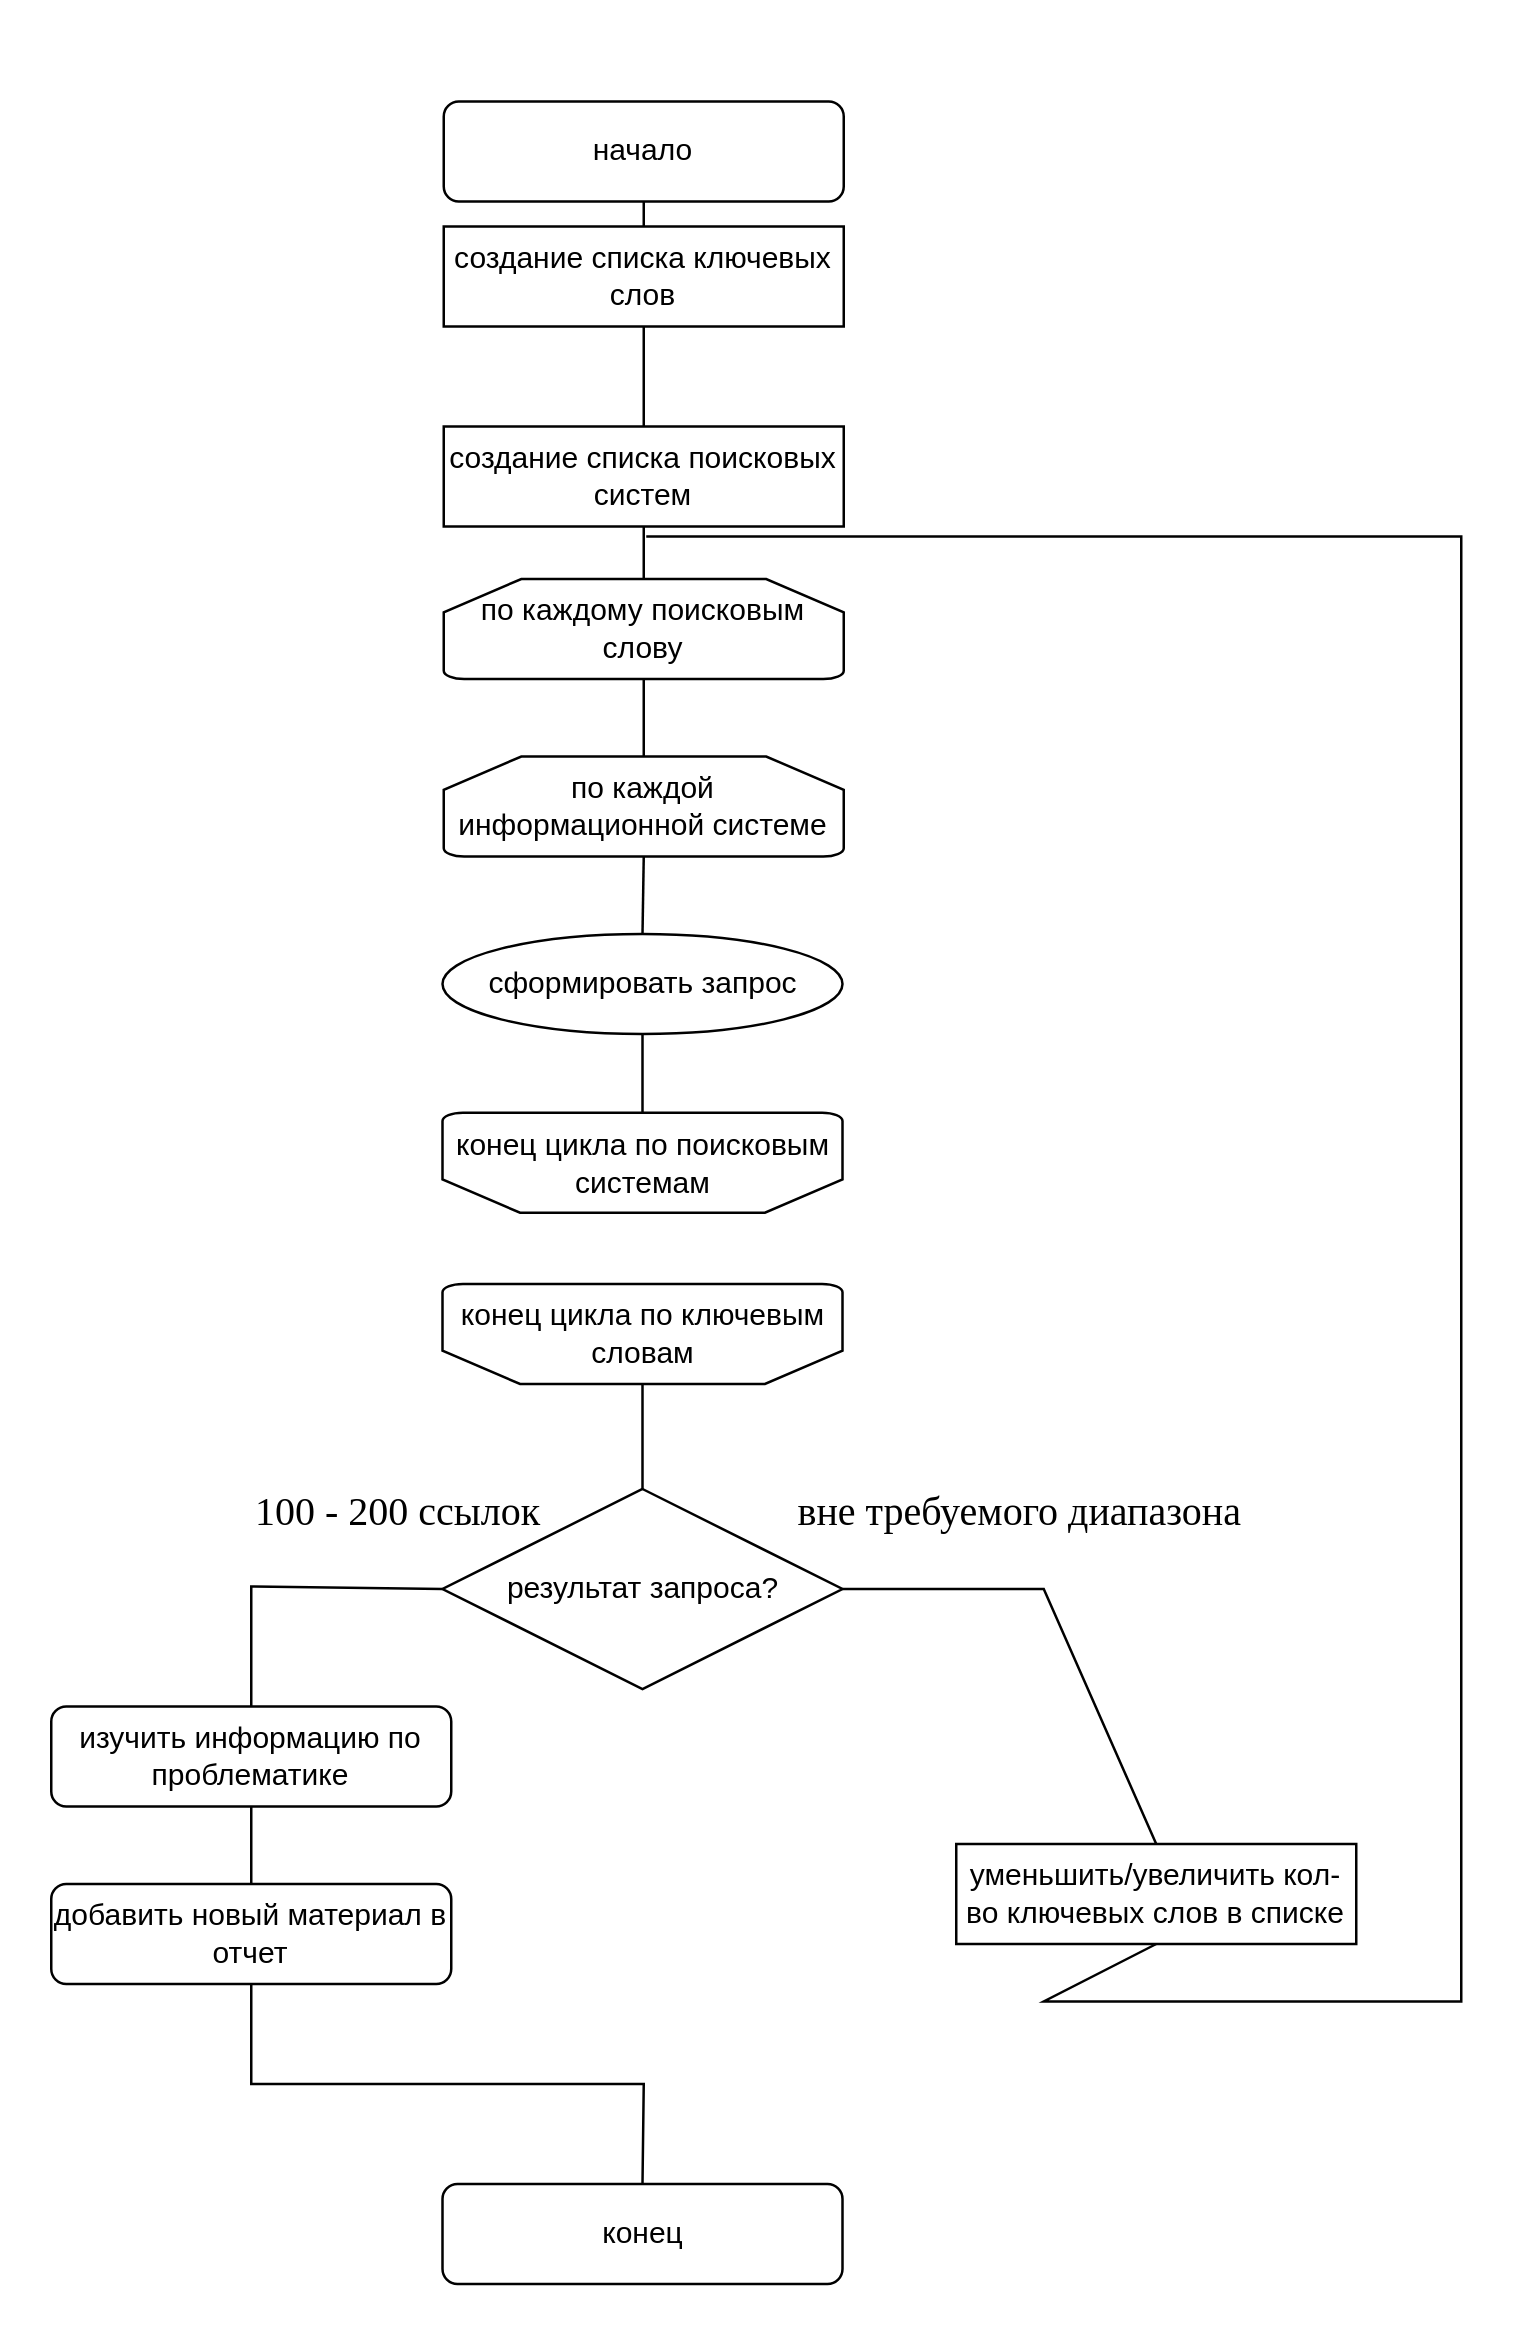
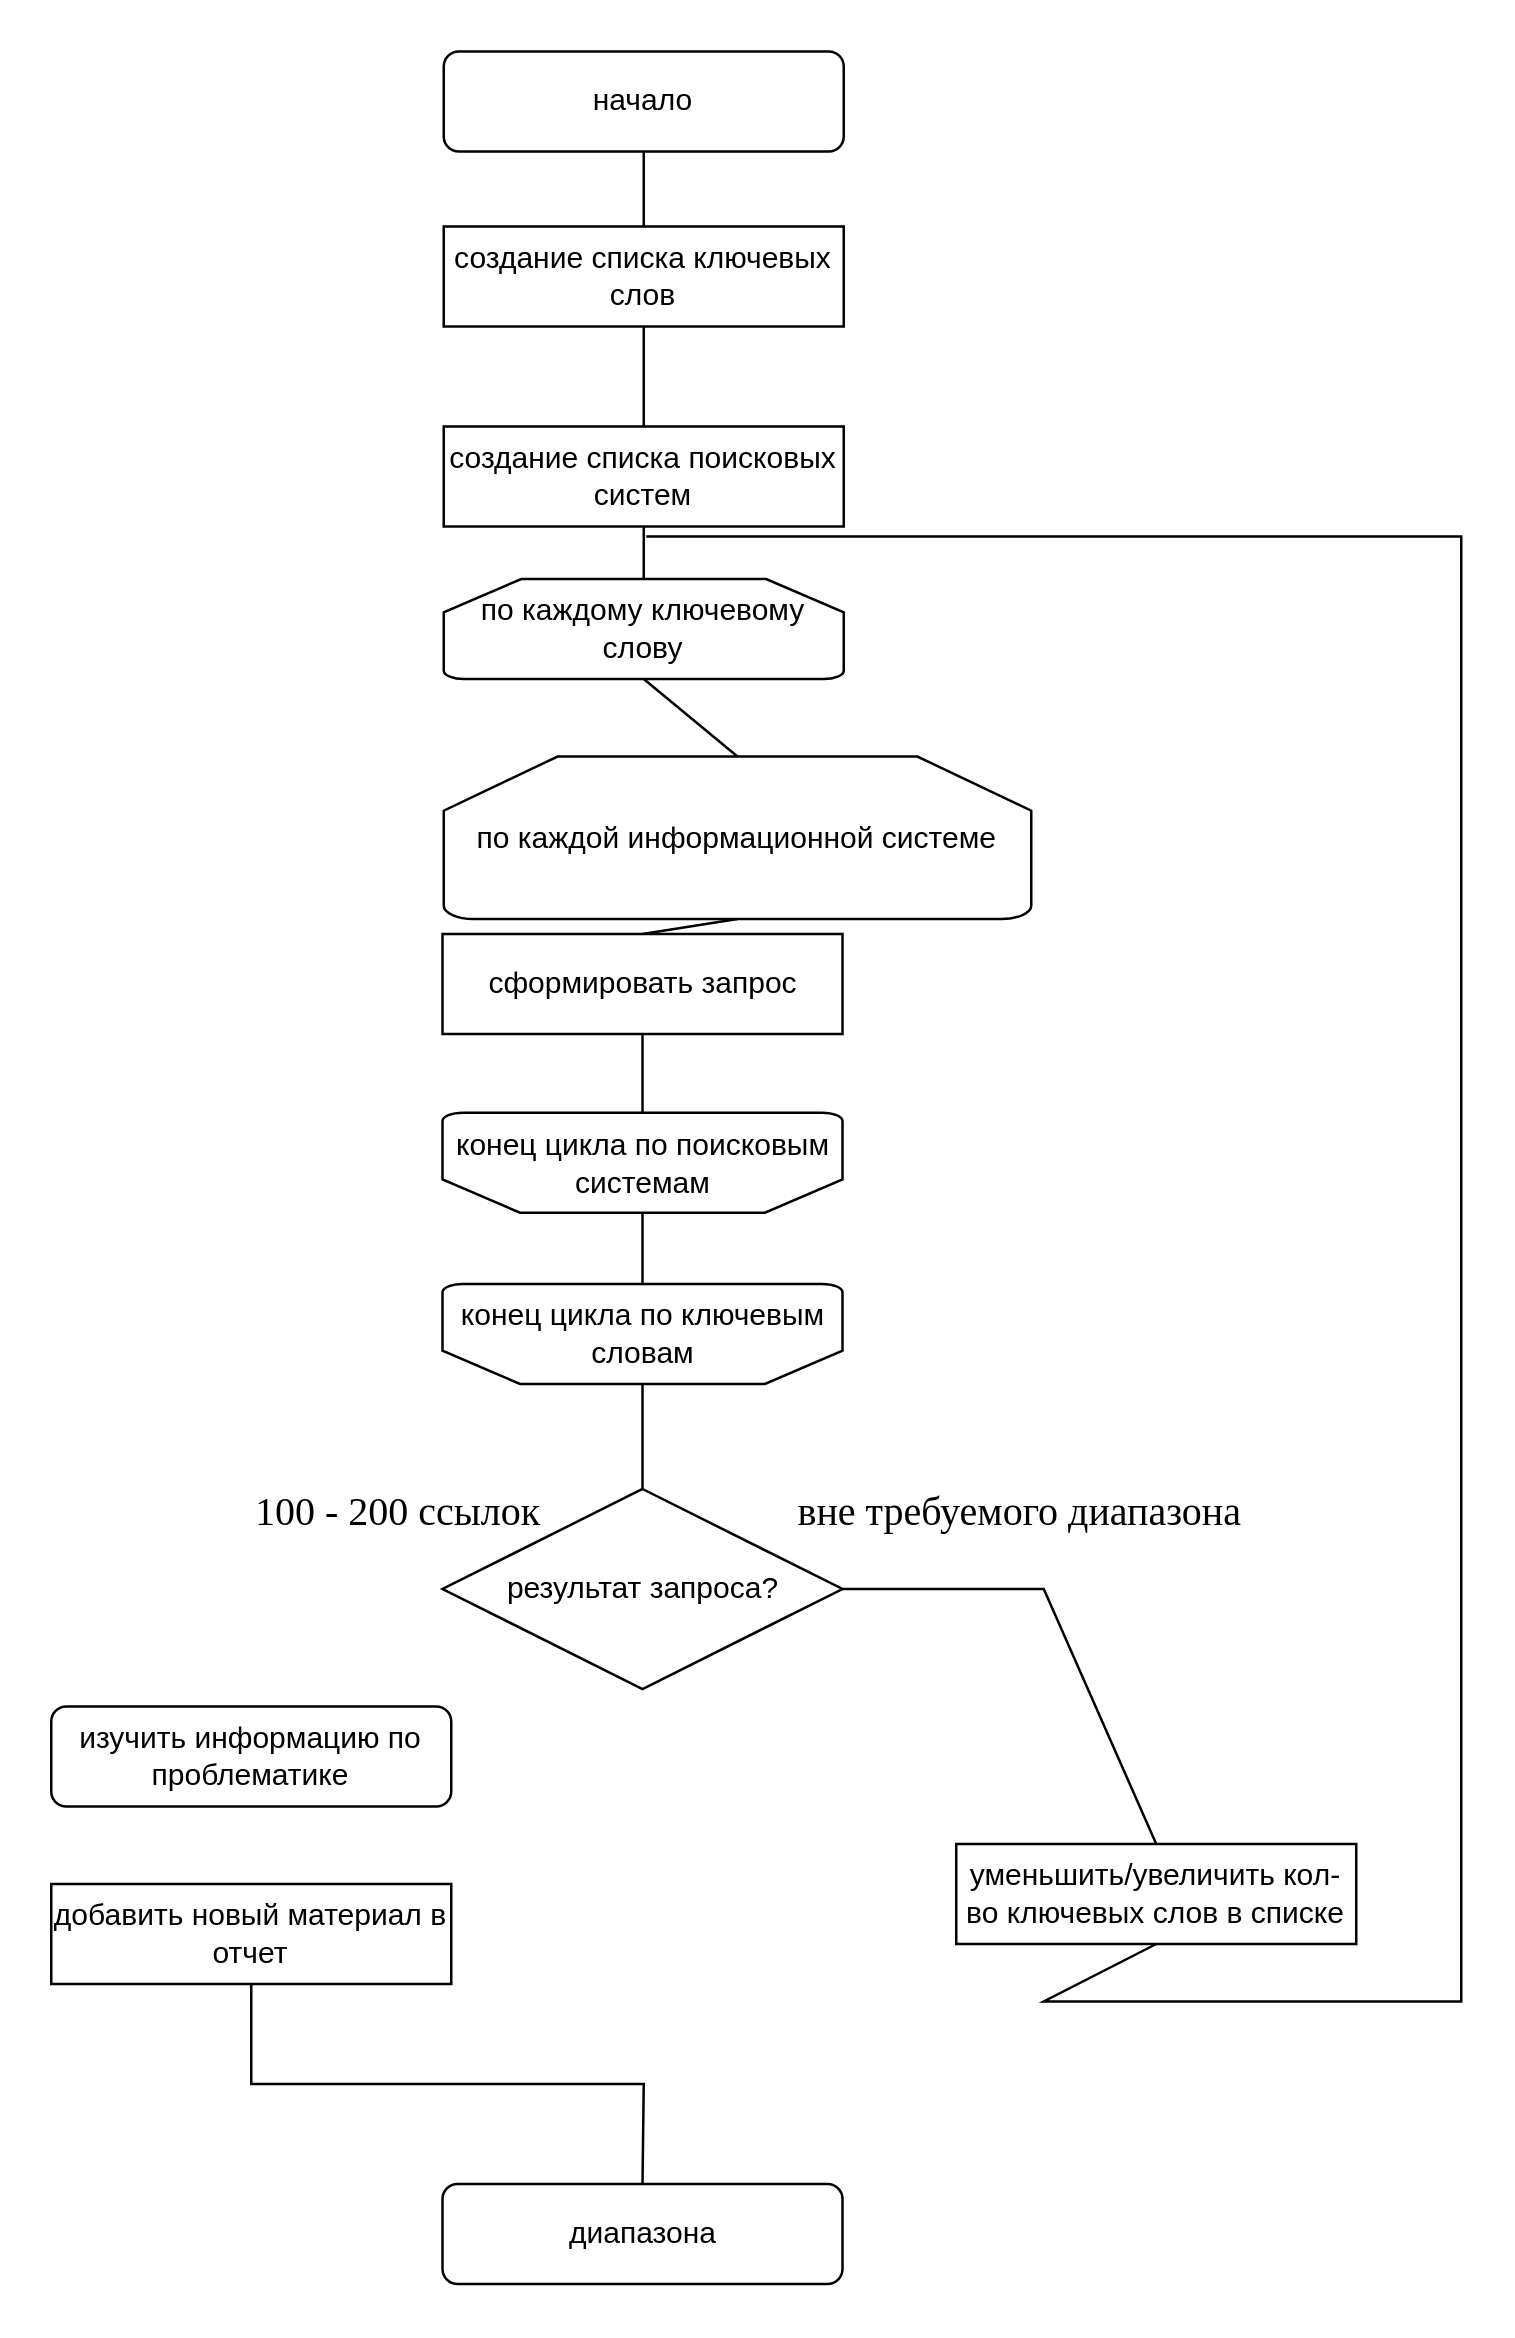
  <mxCell id="0" />
  <mxCell id="1" parent="0" />
  <mxCell id="2" style="edgeStyle=none;rounded=0;orthogonalLoop=1;jettySize=auto;html=1;exitX=0.5;exitY=1;exitDx=0;exitDy=0;entryX=0.5;entryY=0;entryDx=0;entryDy=0;startArrow=none;startFill=0;endArrow=none;endFill=0;" edge="1" parent="1" source="3" target="5"><mxGeometry relative="1" as="geometry" /></mxCell>
- <mxCell id="3" value="начало" style="rounded=1;whiteSpace=wrap;html=1;strokeWidth=1;gradientColor=none;gradientDirection=north;glass=0;shadow=0;comic=0;flipV=0;flipH=1;" vertex="1" parent="1"><mxGeometry x="177" y="40" width="160" height="40" as="geometry" /></mxCell>
+ <mxCell id="3" value="начало" style="rounded=1;whiteSpace=wrap;html=1;strokeWidth=1;gradientColor=none;gradientDirection=north;glass=0;shadow=0;comic=0;flipV=0;flipH=1;" vertex="1" parent="1"><mxGeometry x="177" y="20" width="160" height="40" as="geometry" /></mxCell>
  <mxCell id="4" style="edgeStyle=none;rounded=0;orthogonalLoop=1;jettySize=auto;html=1;exitX=0.5;exitY=1;exitDx=0;exitDy=0;entryX=0.5;entryY=0;entryDx=0;entryDy=0;startArrow=none;startFill=0;endArrow=none;endFill=0;" edge="1" parent="1" source="5" target="7"><mxGeometry relative="1" as="geometry" /></mxCell>
  <mxCell id="5" value="создание списка ключевых слов" style="rounded=0;whiteSpace=wrap;html=1;shadow=0;glass=0;comic=0;strokeWidth=1;gradientColor=none;" vertex="1" parent="1"><mxGeometry x="177" y="90" width="160" height="40" as="geometry" /></mxCell>
  <mxCell id="6" style="edgeStyle=none;rounded=0;orthogonalLoop=1;jettySize=auto;html=1;exitX=0.5;exitY=1;exitDx=0;exitDy=0;entryX=0.5;entryY=0;entryDx=0;entryDy=0;entryPerimeter=0;startArrow=none;startFill=0;endArrow=none;endFill=0;" edge="1" parent="1" source="7" target="9"><mxGeometry relative="1" as="geometry" /></mxCell>
  <mxCell id="7" value="создание списка поисковых систем" style="rounded=0;whiteSpace=wrap;html=1;shadow=0;glass=0;comic=0;strokeWidth=1;gradientColor=none;" vertex="1" parent="1"><mxGeometry x="177" y="170" width="160" height="40" as="geometry" /></mxCell>
  <mxCell id="8" style="rounded=0;orthogonalLoop=1;jettySize=auto;html=1;exitX=0.5;exitY=1;exitDx=0;exitDy=0;exitPerimeter=0;entryX=0.5;entryY=0;entryDx=0;entryDy=0;entryPerimeter=0;startArrow=none;startFill=0;endArrow=none;endFill=0;" edge="1" parent="1" source="9" target="11"><mxGeometry relative="1" as="geometry" /></mxCell>
- <mxCell id="9" value="по каждому поисковым слову" style="strokeWidth=1;html=1;shape=mxgraph.flowchart.loop_limit;whiteSpace=wrap;rounded=1;shadow=0;glass=0;comic=0;gradientColor=none;direction=east;" vertex="1" parent="1"><mxGeometry x="177" y="231" width="160" height="40" as="geometry" /></mxCell>
+ <mxCell id="9" value="по каждому ключевому слову" style="strokeWidth=1;html=1;shape=mxgraph.flowchart.loop_limit;whiteSpace=wrap;rounded=1;shadow=0;glass=0;comic=0;gradientColor=none;direction=east;" vertex="1" parent="1"><mxGeometry x="177" y="231" width="160" height="40" as="geometry" /></mxCell>
  <mxCell id="10" style="edgeStyle=none;rounded=0;orthogonalLoop=1;jettySize=auto;html=1;exitX=0.5;exitY=1;exitDx=0;exitDy=0;exitPerimeter=0;entryX=0.5;entryY=0;entryDx=0;entryDy=0;startArrow=none;startFill=0;endArrow=none;endFill=0;fontFamily=Times New Roman;" edge="1" parent="1" source="11" target="28"><mxGeometry relative="1" as="geometry" /></mxCell>
- <mxCell id="11" value="по каждой информационной системе" style="strokeWidth=1;html=1;shape=mxgraph.flowchart.loop_limit;whiteSpace=wrap;rounded=1;shadow=0;glass=0;comic=0;gradientColor=none;direction=east;" vertex="1" parent="1"><mxGeometry x="177" y="302" width="160" height="40" as="geometry" /></mxCell>
- <mxCell id="12" style="edgeStyle=none;rounded=0;orthogonalLoop=1;jettySize=auto;html=1;exitX=0;exitY=0.5;exitDx=0;exitDy=0;entryX=0.5;entryY=0;entryDx=0;entryDy=0;startArrow=none;startFill=0;endArrow=none;endFill=0;fontFamily=Times New Roman;" edge="1" parent="1" source="14" target="17"><mxGeometry relative="1" as="geometry"><Array as="points"><mxPoint x="100" y="634" /></Array></mxGeometry></mxCell>
+ <mxCell id="11" value="по каждой информационной системе" style="strokeWidth=1;html=1;shape=mxgraph.flowchart.loop_limit;whiteSpace=wrap;rounded=1;shadow=0;glass=0;comic=0;gradientColor=none;direction=east;" vertex="1" parent="1"><mxGeometry x="177" y="302" width="235" height="65" as="geometry" /></mxCell>
  <mxCell id="13" style="edgeStyle=none;rounded=0;orthogonalLoop=1;jettySize=auto;html=1;exitX=1;exitY=0.5;exitDx=0;exitDy=0;entryX=0.5;entryY=0;entryDx=0;entryDy=0;startArrow=none;startFill=0;endArrow=none;endFill=0;fontFamily=Times New Roman;" edge="1" parent="1" source="14" target="23"><mxGeometry relative="1" as="geometry"><Array as="points"><mxPoint x="417" y="635" /></Array></mxGeometry></mxCell>
  <mxCell id="14" value="результат запроса?" style="rhombus;whiteSpace=wrap;html=1;rounded=0;shadow=0;glass=0;comic=0;strokeWidth=1;gradientColor=none;" vertex="1" parent="1"><mxGeometry x="176.5" y="595" width="160" height="80" as="geometry" /></mxCell>
  <mxCell id="15" value="изучить информацию по проблематике" style="whiteSpace=wrap;html=1;shadow=0;glass=0;comic=0;strokeWidth=1;gradientColor=none;rounded=1;" vertex="1" parent="1"><mxGeometry x="20" y="682" width="160" height="40" as="geometry" /></mxCell>
  <mxCell id="16" style="edgeStyle=none;rounded=0;orthogonalLoop=1;jettySize=auto;html=1;exitX=0.5;exitY=1;exitDx=0;exitDy=0;entryX=0.5;entryY=0;entryDx=0;entryDy=0;startArrow=none;startFill=0;endArrow=none;endFill=0;fontFamily=Times New Roman;" edge="1" parent="1" source="17" target="24"><mxGeometry relative="1" as="geometry"><Array as="points"><mxPoint x="100" y="833" /><mxPoint x="257" y="833" /></Array></mxGeometry></mxCell>
- <mxCell id="17" value="добавить новый материал в отчет" style="whiteSpace=wrap;html=1;shadow=0;glass=0;comic=0;strokeWidth=1;gradientColor=none;rounded=1;" vertex="1" parent="1"><mxGeometry x="20" y="753" width="160" height="40" as="geometry" /></mxCell>
+ <mxCell id="17" value="добавить новый материал в отчет" style="rounded=0;whiteSpace=wrap;html=1;shadow=0;glass=0;comic=0;strokeWidth=1;gradientColor=none;" vertex="1" parent="1"><mxGeometry x="20" y="753" width="160" height="40" as="geometry" /></mxCell>
+ <mxCell id="18" style="edgeStyle=none;rounded=0;orthogonalLoop=1;jettySize=auto;html=1;exitX=0.5;exitY=0;exitDx=0;exitDy=0;exitPerimeter=0;entryX=0.5;entryY=1;entryDx=0;entryDy=0;entryPerimeter=0;startArrow=none;startFill=0;endArrow=none;endFill=0;fontFamily=Times New Roman;" edge="1" parent="1" source="19" target="21"><mxGeometry relative="1" as="geometry" /></mxCell>
  <mxCell id="19" value="конец цикла по поисковым системам" style="strokeWidth=1;html=1;shape=mxgraph.flowchart.loop_limit;whiteSpace=wrap;rounded=1;shadow=0;glass=0;comic=0;gradientColor=none;direction=west;rotation=0;" vertex="1" parent="1"><mxGeometry x="176.5" y="444.5" width="160" height="40" as="geometry" /></mxCell>
  <mxCell id="20" style="edgeStyle=none;rounded=0;orthogonalLoop=1;jettySize=auto;html=1;exitX=0.5;exitY=0;exitDx=0;exitDy=0;exitPerimeter=0;entryX=0.5;entryY=0;entryDx=0;entryDy=0;startArrow=none;startFill=0;endArrow=none;endFill=0;fontFamily=Times New Roman;" edge="1" parent="1" source="21" target="14"><mxGeometry relative="1" as="geometry" /></mxCell>
  <mxCell id="21" value="конец цикла по ключевым словам" style="strokeWidth=1;html=1;shape=mxgraph.flowchart.loop_limit;whiteSpace=wrap;rounded=1;shadow=0;glass=0;comic=0;gradientColor=none;direction=west;rotation=0;" vertex="1" parent="1"><mxGeometry x="176.5" y="513" width="160" height="40" as="geometry" /></mxCell>
  <mxCell id="22" style="edgeStyle=none;rounded=0;orthogonalLoop=1;jettySize=auto;html=1;startArrow=none;startFill=0;endArrow=none;endFill=0;fontFamily=Times New Roman;exitX=0.5;exitY=1;exitDx=0;exitDy=0;" edge="1" parent="1" source="23"><mxGeometry relative="1" as="geometry"><mxPoint x="258" y="214" as="targetPoint" /><mxPoint x="424" y="750" as="sourcePoint" /><Array as="points"><mxPoint x="417" y="800" /><mxPoint x="584" y="800" /><mxPoint x="584" y="750" /><mxPoint x="584" y="640" /><mxPoint x="584" y="470" /><mxPoint x="584" y="214" /></Array></mxGeometry></mxCell>
  <mxCell id="23" value="уменьшить/увеличить кол-во ключевых слов в списке" style="rounded=0;whiteSpace=wrap;html=1;shadow=0;glass=0;comic=0;strokeWidth=1;gradientColor=none;" vertex="1" parent="1"><mxGeometry x="382" y="737" width="160" height="40" as="geometry" /></mxCell>
- <mxCell id="24" value="конец" style="rounded=1;whiteSpace=wrap;html=1;strokeWidth=1;gradientColor=none;gradientDirection=north;glass=0;shadow=0;comic=0;flipV=0;flipH=1;" vertex="1" parent="1"><mxGeometry x="176.5" y="873" width="160" height="40" as="geometry" /></mxCell>
+ <mxCell id="24" value="диапазона" style="rounded=1;whiteSpace=wrap;html=1;strokeWidth=1;gradientColor=none;gradientDirection=north;glass=0;shadow=0;comic=0;flipV=0;flipH=1;" vertex="1" parent="1"><mxGeometry x="176.5" y="873" width="160" height="40" as="geometry" /></mxCell>
  <mxCell id="25" value="&lt;font style=&quot;font-size: 16px&quot;&gt;100 - 200 ссылок&lt;/font&gt;" style="text;html=1;strokeColor=none;fillColor=none;align=left;verticalAlign=middle;whiteSpace=wrap;rounded=0;shadow=0;glass=0;comic=0;fontFamily=Times New Roman;" vertex="1" parent="1"><mxGeometry x="100" y="584" width="120" height="40" as="geometry" /></mxCell>
  <mxCell id="26" value="&lt;font style=&quot;font-size: 16px&quot;&gt;вне требуемого диапазона&lt;/font&gt;" style="text;html=1;strokeColor=none;fillColor=none;align=left;verticalAlign=middle;whiteSpace=wrap;rounded=0;shadow=0;glass=0;comic=0;fontFamily=Times New Roman;" vertex="1" parent="1"><mxGeometry x="317" y="584" width="187" height="40" as="geometry" /></mxCell>
  <mxCell id="27" style="edgeStyle=none;rounded=0;orthogonalLoop=1;jettySize=auto;html=1;exitX=0.5;exitY=1;exitDx=0;exitDy=0;entryX=0.5;entryY=1;entryDx=0;entryDy=0;entryPerimeter=0;startArrow=none;startFill=0;endArrow=none;endFill=0;fontFamily=Times New Roman;" edge="1" parent="1" source="28" target="19"><mxGeometry relative="1" as="geometry" /></mxCell>
- <mxCell id="28" value="сформировать запрос" style="ellipse;whiteSpace=wrap;html=1;shadow=0;glass=0;comic=0;strokeWidth=1;gradientColor=none;" vertex="1" parent="1"><mxGeometry x="176.5" y="373" width="160" height="40" as="geometry" /></mxCell>
+ <mxCell id="28" value="сформировать запрос" style="rounded=0;whiteSpace=wrap;html=1;shadow=0;glass=0;comic=0;strokeWidth=1;gradientColor=none;" vertex="1" parent="1"><mxGeometry x="176.5" y="373" width="160" height="40" as="geometry" /></mxCell>
  <mxCell id="29" style="edgeStyle=none;rounded=0;orthogonalLoop=1;jettySize=auto;html=1;exitX=1;exitY=1;exitDx=0;exitDy=0;startArrow=none;startFill=0;endArrow=none;endFill=0;fontFamily=Times New Roman;" edge="1" parent="1" source="14" target="14"><mxGeometry relative="1" as="geometry" /></mxCell>
